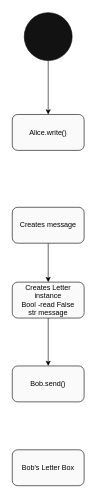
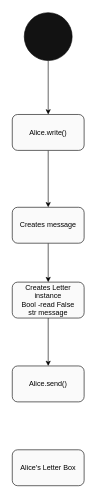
  <mxCell id="0" />
  <mxCell id="1" parent="0" />
  <mxCell id="2" value="" style="edgeStyle=orthogonalEdgeStyle;rounded=0;orthogonalLoop=1;jettySize=auto;html=1;" edge="1" parent="1" source="3" target="5"><mxGeometry relative="1" as="geometry" /></mxCell>
  <mxCell id="3" value="" style="ellipse;whiteSpace=wrap;html=1;aspect=fixed;fillColor=#121212;" vertex="1" parent="1"><mxGeometry x="40" y="20" width="80" height="80" as="geometry" /></mxCell>
+ <mxCell id="4" value="" style="edgeStyle=orthogonalEdgeStyle;rounded=0;orthogonalLoop=1;jettySize=auto;html=1;" edge="1" parent="1" source="5" target="7"><mxGeometry relative="1" as="geometry" /></mxCell>
  <mxCell id="5" value="Alice.write()" style="rounded=1;whiteSpace=wrap;html=1;fillColor=#FAFAFA;" vertex="1" parent="1"><mxGeometry x="20" y="190" width="120" height="60" as="geometry" /></mxCell>
  <mxCell id="6" value="" style="edgeStyle=orthogonalEdgeStyle;rounded=0;orthogonalLoop=1;jettySize=auto;html=1;" edge="1" parent="1" source="7" target="9"><mxGeometry relative="1" as="geometry" /></mxCell>
  <mxCell id="7" value="Creates message" style="whiteSpace=wrap;html=1;fillColor=#FAFAFA;rounded=1;" vertex="1" parent="1"><mxGeometry x="20" y="345" width="120" height="60" as="geometry" /></mxCell>
  <mxCell id="8" value="" style="edgeStyle=orthogonalEdgeStyle;rounded=0;orthogonalLoop=1;jettySize=auto;html=1;" edge="1" parent="1" source="9" target="10"><mxGeometry relative="1" as="geometry" /></mxCell>
  <mxCell id="9" value="Creates Letter instance&lt;br&gt;Bool -read False&lt;br&gt;str message" style="whiteSpace=wrap;html=1;fillColor=#FAFAFA;rounded=1;" vertex="1" parent="1"><mxGeometry x="20" y="470" width="120" height="60" as="geometry" /></mxCell>
- <mxCell id="10" value="Bob.send()" style="whiteSpace=wrap;html=1;fillColor=#FAFAFA;rounded=1;" vertex="1" parent="1"><mxGeometry x="20" y="610" width="120" height="60" as="geometry" /></mxCell>
- <mxCell id="11" value="Bob's Letter Box" style="whiteSpace=wrap;html=1;fillColor=#FAFAFA;rounded=1;" vertex="1" parent="1"><mxGeometry x="20" y="750" width="120" height="60" as="geometry" /></mxCell>
+ <mxCell id="10" value="Alice.send()" style="whiteSpace=wrap;html=1;fillColor=#FAFAFA;rounded=1;" vertex="1" parent="1"><mxGeometry x="20" y="610" width="120" height="60" as="geometry" /></mxCell>
+ <mxCell id="11" value="Alice's Letter Box" style="whiteSpace=wrap;html=1;fillColor=#FAFAFA;rounded=1;" vertex="1" parent="1"><mxGeometry x="20" y="750" width="120" height="60" as="geometry" /></mxCell>
